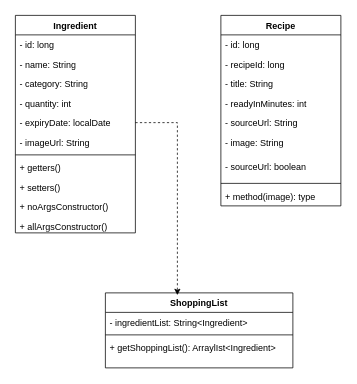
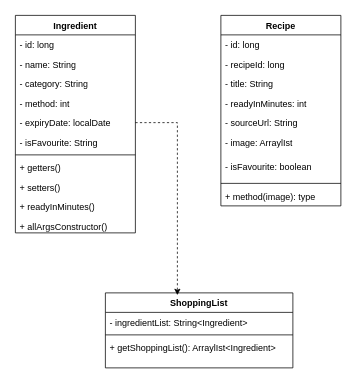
  <mxCell id="0" />
  <mxCell id="1" parent="0" />
  <mxCell id="2" value="Ingredient" style="swimlane;fontStyle=1;align=center;verticalAlign=top;childLayout=stackLayout;horizontal=1;startSize=26;horizontalStack=0;resizeParent=1;resizeParentMax=0;resizeLast=0;collapsible=1;marginBottom=0;whiteSpace=wrap;html=1;" vertex="1" parent="1"><mxGeometry x="20" y="20" width="160" height="290" as="geometry" /></mxCell>
  <mxCell id="3" value="- id: long&lt;div&gt;&lt;br&gt;&lt;/div&gt;" style="text;strokeColor=none;fillColor=none;align=left;verticalAlign=top;spacingLeft=4;spacingRight=4;overflow=hidden;rotatable=0;points=[[0,0.5],[1,0.5]];portConstraint=eastwest;whiteSpace=wrap;html=1;" vertex="1" parent="2"><mxGeometry y="26" width="160" height="26" as="geometry" /></mxCell>
  <mxCell id="4" value="- name: String&lt;div&gt;&lt;br&gt;&lt;/div&gt;" style="text;strokeColor=none;fillColor=none;align=left;verticalAlign=top;spacingLeft=4;spacingRight=4;overflow=hidden;rotatable=0;points=[[0,0.5],[1,0.5]];portConstraint=eastwest;whiteSpace=wrap;html=1;" vertex="1" parent="2"><mxGeometry y="52" width="160" height="26" as="geometry" /></mxCell>
  <mxCell id="5" value="- category: String&lt;div&gt;&lt;br&gt;&lt;/div&gt;" style="text;strokeColor=none;fillColor=none;align=left;verticalAlign=top;spacingLeft=4;spacingRight=4;overflow=hidden;rotatable=0;points=[[0,0.5],[1,0.5]];portConstraint=eastwest;whiteSpace=wrap;html=1;" vertex="1" parent="2"><mxGeometry y="78" width="160" height="26" as="geometry" /></mxCell>
- <mxCell id="6" value="- quantity: int&lt;div&gt;&lt;br&gt;&lt;/div&gt;" style="text;strokeColor=none;fillColor=none;align=left;verticalAlign=top;spacingLeft=4;spacingRight=4;overflow=hidden;rotatable=0;points=[[0,0.5],[1,0.5]];portConstraint=eastwest;whiteSpace=wrap;html=1;" vertex="1" parent="2"><mxGeometry y="104" width="160" height="26" as="geometry" /></mxCell>
+ <mxCell id="6" value="- method: int&lt;div&gt;&lt;br&gt;&lt;/div&gt;" style="text;strokeColor=none;fillColor=none;align=left;verticalAlign=top;spacingLeft=4;spacingRight=4;overflow=hidden;rotatable=0;points=[[0,0.5],[1,0.5]];portConstraint=eastwest;whiteSpace=wrap;html=1;" vertex="1" parent="2"><mxGeometry y="104" width="160" height="26" as="geometry" /></mxCell>
  <mxCell id="7" value="- expiryDate: localDate&lt;div&gt;&lt;br&gt;&lt;/div&gt;" style="text;strokeColor=none;fillColor=none;align=left;verticalAlign=top;spacingLeft=4;spacingRight=4;overflow=hidden;rotatable=0;points=[[0,0.5],[1,0.5]];portConstraint=eastwest;whiteSpace=wrap;html=1;" vertex="1" parent="2"><mxGeometry y="130" width="160" height="26" as="geometry" /></mxCell>
- <mxCell id="8" value="- imageUrl: String&lt;div&gt;&lt;br&gt;&lt;/div&gt;" style="text;strokeColor=none;fillColor=none;align=left;verticalAlign=top;spacingLeft=4;spacingRight=4;overflow=hidden;rotatable=0;points=[[0,0.5],[1,0.5]];portConstraint=eastwest;whiteSpace=wrap;html=1;" vertex="1" parent="2"><mxGeometry y="156" width="160" height="26" as="geometry" /></mxCell>
+ <mxCell id="8" value="- isFavourite: String&lt;div&gt;&lt;br&gt;&lt;/div&gt;" style="text;strokeColor=none;fillColor=none;align=left;verticalAlign=top;spacingLeft=4;spacingRight=4;overflow=hidden;rotatable=0;points=[[0,0.5],[1,0.5]];portConstraint=eastwest;whiteSpace=wrap;html=1;" vertex="1" parent="2"><mxGeometry y="156" width="160" height="26" as="geometry" /></mxCell>
  <mxCell id="9" value="" style="line;strokeWidth=1;fillColor=none;align=left;verticalAlign=middle;spacingTop=-1;spacingLeft=3;spacingRight=3;rotatable=0;labelPosition=right;points=[];portConstraint=eastwest;strokeColor=inherit;" vertex="1" parent="2"><mxGeometry y="182" width="160" height="8" as="geometry" /></mxCell>
  <mxCell id="10" value="+ getters()" style="text;strokeColor=none;fillColor=none;align=left;verticalAlign=top;spacingLeft=4;spacingRight=4;overflow=hidden;rotatable=0;points=[[0,0.5],[1,0.5]];portConstraint=eastwest;whiteSpace=wrap;html=1;" vertex="1" parent="2"><mxGeometry y="190" width="160" height="26" as="geometry" /></mxCell>
  <mxCell id="11" value="+ setters()" style="text;strokeColor=none;fillColor=none;align=left;verticalAlign=top;spacingLeft=4;spacingRight=4;overflow=hidden;rotatable=0;points=[[0,0.5],[1,0.5]];portConstraint=eastwest;whiteSpace=wrap;html=1;" vertex="1" parent="2"><mxGeometry y="216" width="160" height="26" as="geometry" /></mxCell>
- <mxCell id="12" value="+ noArgsConstructor()" style="text;strokeColor=none;fillColor=none;align=left;verticalAlign=top;spacingLeft=4;spacingRight=4;overflow=hidden;rotatable=0;points=[[0,0.5],[1,0.5]];portConstraint=eastwest;whiteSpace=wrap;html=1;" vertex="1" parent="2"><mxGeometry y="242" width="160" height="26" as="geometry" /></mxCell>
+ <mxCell id="12" value="+ readyInMinutes()" style="text;strokeColor=none;fillColor=none;align=left;verticalAlign=top;spacingLeft=4;spacingRight=4;overflow=hidden;rotatable=0;points=[[0,0.5],[1,0.5]];portConstraint=eastwest;whiteSpace=wrap;html=1;" vertex="1" parent="2"><mxGeometry y="242" width="160" height="26" as="geometry" /></mxCell>
  <mxCell id="13" value="+ allArgsConstructor()" style="text;strokeColor=none;fillColor=none;align=left;verticalAlign=top;spacingLeft=4;spacingRight=4;overflow=hidden;rotatable=0;points=[[0,0.5],[1,0.5]];portConstraint=eastwest;whiteSpace=wrap;html=1;" vertex="1" parent="2"><mxGeometry y="268" width="160" height="22" as="geometry" /></mxCell>
  <mxCell id="14" value="Recipe" style="swimlane;fontStyle=1;align=center;verticalAlign=top;childLayout=stackLayout;horizontal=1;startSize=26;horizontalStack=0;resizeParent=1;resizeParentMax=0;resizeLast=0;collapsible=1;marginBottom=0;whiteSpace=wrap;html=1;" vertex="1" parent="1"><mxGeometry x="294" y="20" width="160" height="254" as="geometry" /></mxCell>
  <mxCell id="15" value="- id: long" style="text;strokeColor=none;fillColor=none;align=left;verticalAlign=top;spacingLeft=4;spacingRight=4;overflow=hidden;rotatable=0;points=[[0,0.5],[1,0.5]];portConstraint=eastwest;whiteSpace=wrap;html=1;" vertex="1" parent="14"><mxGeometry y="26" width="160" height="26" as="geometry" /></mxCell>
  <mxCell id="16" value="- recipeId: long" style="text;strokeColor=none;fillColor=none;align=left;verticalAlign=top;spacingLeft=4;spacingRight=4;overflow=hidden;rotatable=0;points=[[0,0.5],[1,0.5]];portConstraint=eastwest;whiteSpace=wrap;html=1;" vertex="1" parent="14"><mxGeometry y="52" width="160" height="26" as="geometry" /></mxCell>
  <mxCell id="17" value="- title: String" style="text;strokeColor=none;fillColor=none;align=left;verticalAlign=top;spacingLeft=4;spacingRight=4;overflow=hidden;rotatable=0;points=[[0,0.5],[1,0.5]];portConstraint=eastwest;whiteSpace=wrap;html=1;" vertex="1" parent="14"><mxGeometry y="78" width="160" height="26" as="geometry" /></mxCell>
  <mxCell id="18" value="- readyInMinutes: int" style="text;strokeColor=none;fillColor=none;align=left;verticalAlign=top;spacingLeft=4;spacingRight=4;overflow=hidden;rotatable=0;points=[[0,0.5],[1,0.5]];portConstraint=eastwest;whiteSpace=wrap;html=1;" vertex="1" parent="14"><mxGeometry y="104" width="160" height="26" as="geometry" /></mxCell>
  <mxCell id="19" value="- sourceUrl: String" style="text;strokeColor=none;fillColor=none;align=left;verticalAlign=top;spacingLeft=4;spacingRight=4;overflow=hidden;rotatable=0;points=[[0,0.5],[1,0.5]];portConstraint=eastwest;whiteSpace=wrap;html=1;" vertex="1" parent="14"><mxGeometry y="130" width="160" height="26" as="geometry" /></mxCell>
- <mxCell id="20" value="- image: String" style="text;strokeColor=none;fillColor=none;align=left;verticalAlign=top;spacingLeft=4;spacingRight=4;overflow=hidden;rotatable=0;points=[[0,0.5],[1,0.5]];portConstraint=eastwest;whiteSpace=wrap;html=1;" vertex="1" parent="14"><mxGeometry y="156" width="160" height="32" as="geometry" /></mxCell>
- <mxCell id="21" value="- sourceUrl: boolean" style="text;strokeColor=none;fillColor=none;align=left;verticalAlign=top;spacingLeft=4;spacingRight=4;overflow=hidden;rotatable=0;points=[[0,0.5],[1,0.5]];portConstraint=eastwest;whiteSpace=wrap;html=1;" vertex="1" parent="14"><mxGeometry y="188" width="160" height="32" as="geometry" /></mxCell>
+ <mxCell id="20" value="- image: ArraylIst" style="text;strokeColor=none;fillColor=none;align=left;verticalAlign=top;spacingLeft=4;spacingRight=4;overflow=hidden;rotatable=0;points=[[0,0.5],[1,0.5]];portConstraint=eastwest;whiteSpace=wrap;html=1;" vertex="1" parent="14"><mxGeometry y="156" width="160" height="32" as="geometry" /></mxCell>
+ <mxCell id="21" value="- isFavourite: boolean" style="text;strokeColor=none;fillColor=none;align=left;verticalAlign=top;spacingLeft=4;spacingRight=4;overflow=hidden;rotatable=0;points=[[0,0.5],[1,0.5]];portConstraint=eastwest;whiteSpace=wrap;html=1;" vertex="1" parent="14"><mxGeometry y="188" width="160" height="32" as="geometry" /></mxCell>
  <mxCell id="22" value="" style="line;strokeWidth=1;fillColor=none;align=left;verticalAlign=middle;spacingTop=-1;spacingLeft=3;spacingRight=3;rotatable=0;labelPosition=right;points=[];portConstraint=eastwest;strokeColor=inherit;" vertex="1" parent="14"><mxGeometry y="220" width="160" height="8" as="geometry" /></mxCell>
  <mxCell id="23" value="+ method(image): type" style="text;strokeColor=none;fillColor=none;align=left;verticalAlign=top;spacingLeft=4;spacingRight=4;overflow=hidden;rotatable=0;points=[[0,0.5],[1,0.5]];portConstraint=eastwest;whiteSpace=wrap;html=1;" vertex="1" parent="14"><mxGeometry y="228" width="160" height="26" as="geometry" /></mxCell>
  <mxCell id="24" value="ShoppingList" style="swimlane;fontStyle=1;align=center;verticalAlign=top;childLayout=stackLayout;horizontal=1;startSize=26;horizontalStack=0;resizeParent=1;resizeParentMax=0;resizeLast=0;collapsible=1;marginBottom=0;whiteSpace=wrap;html=1;" vertex="1" parent="1"><mxGeometry x="140" y="390" width="250" height="100" as="geometry" /></mxCell>
  <mxCell id="25" value="- ingredientList: String&amp;lt;Ingredient&amp;gt;&amp;nbsp;" style="text;strokeColor=none;fillColor=none;align=left;verticalAlign=top;spacingLeft=4;spacingRight=4;overflow=hidden;rotatable=0;points=[[0,0.5],[1,0.5]];portConstraint=eastwest;whiteSpace=wrap;html=1;" vertex="1" parent="24"><mxGeometry y="26" width="250" height="26" as="geometry" /></mxCell>
  <mxCell id="26" value="" style="line;strokeWidth=1;fillColor=none;align=left;verticalAlign=middle;spacingTop=-1;spacingLeft=3;spacingRight=3;rotatable=0;labelPosition=right;points=[];portConstraint=eastwest;strokeColor=inherit;" vertex="1" parent="24"><mxGeometry y="52" width="250" height="8" as="geometry" /></mxCell>
  <mxCell id="27" value="+ getShoppingList(): ArraylIst&amp;lt;Ingredient&amp;gt;" style="text;strokeColor=none;fillColor=none;align=left;verticalAlign=top;spacingLeft=4;spacingRight=4;overflow=hidden;rotatable=0;points=[[0,0.5],[1,0.5]];portConstraint=eastwest;whiteSpace=wrap;html=1;" vertex="1" parent="24"><mxGeometry y="60" width="250" height="40" as="geometry" /></mxCell>
  <mxCell id="28" value="" style="edgeStyle=orthogonalEdgeStyle;rounded=0;orthogonalLoop=1;jettySize=auto;html=1;entryX=0.384;entryY=0.03;entryDx=0;entryDy=0;entryPerimeter=0;dashed=1;" edge="1" parent="1" source="7" target="24"><mxGeometry relative="1" as="geometry" /></mxCell>
